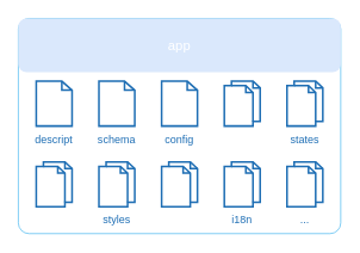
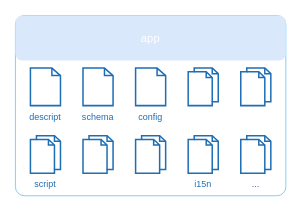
  <mxCell id="0" />
  <mxCell id="1" parent="0" />
  <mxCell id="2" value="" style="rounded=1;whiteSpace=wrap;html=1;fillColor=none;strokeColor=#5ABEF0;arcSize=5;" vertex="1" parent="1"><mxGeometry x="20" y="20" width="360" height="240" as="geometry" /></mxCell>
  <mxCell id="3" value="app" style="rounded=1;whiteSpace=wrap;html=1;strokeColor=none;fillColor=#dae8fc;fontSize=15;fontColor=#FFFFFF;" vertex="1" parent="1"><mxGeometry x="20" y="20" width="360" height="60" as="geometry" /></mxCell>
  <mxCell id="4" value="" style="html=1;verticalLabelPosition=bottom;align=center;labelBackgroundColor=#ffffff;verticalAlign=top;strokeWidth=2;strokeColor=#1E6EB4;shadow=0;dashed=0;shape=mxgraph.ios7.icons.documents;" vertex="1" parent="1"><mxGeometry x="250" y="90" width="40" height="50" as="geometry" /></mxCell>
  <mxCell id="5" value="" style="html=1;verticalLabelPosition=bottom;align=center;labelBackgroundColor=#ffffff;verticalAlign=top;strokeWidth=2;strokeColor=#1E6EB4;shadow=0;dashed=0;shape=mxgraph.ios7.icons.documents;" vertex="1" parent="1"><mxGeometry x="320" y="90" width="40" height="50" as="geometry" /></mxCell>
  <mxCell id="6" value="" style="html=1;verticalLabelPosition=bottom;align=center;labelBackgroundColor=#ffffff;verticalAlign=top;strokeWidth=2;strokeColor=#1E6EB4;shadow=0;dashed=0;shape=mxgraph.ios7.icons.documents;" vertex="1" parent="1"><mxGeometry x="40" y="180" width="40" height="50" as="geometry" /></mxCell>
  <mxCell id="7" value="descript" style="text;html=1;align=center;verticalAlign=middle;whiteSpace=wrap;rounded=0;fontColor=#1E6EB4;" vertex="1" parent="1"><mxGeometry x="30" y="140" width="60" height="30" as="geometry" /></mxCell>
  <mxCell id="8" value="schema" style="text;html=1;align=center;verticalAlign=middle;whiteSpace=wrap;rounded=0;fontColor=#1E6EB4;" vertex="1" parent="1"><mxGeometry x="100" y="140" width="60" height="30" as="geometry" /></mxCell>
- <mxCell id="9" value="states" style="text;html=1;align=center;verticalAlign=middle;whiteSpace=wrap;rounded=0;fontColor=#1E6EB4;" vertex="1" parent="1"><mxGeometry x="310" y="140" width="60" height="30" as="geometry" /></mxCell>
+ <mxCell id="10" value="script" style="text;html=1;align=center;verticalAlign=middle;whiteSpace=wrap;rounded=0;fontColor=#1E6EB4;" vertex="1" parent="1"><mxGeometry x="30" y="230" width="60" height="30" as="geometry" /></mxCell>
  <mxCell id="11" value="" style="html=1;verticalLabelPosition=bottom;align=center;labelBackgroundColor=#ffffff;verticalAlign=top;strokeWidth=2;strokeColor=#1E6EB4;shadow=0;dashed=0;shape=mxgraph.ios7.icons.documents;" vertex="1" parent="1"><mxGeometry x="110" y="180" width="40" height="50" as="geometry" /></mxCell>
  <mxCell id="12" value="" style="html=1;verticalLabelPosition=bottom;align=center;labelBackgroundColor=#ffffff;verticalAlign=top;strokeWidth=2;strokeColor=#1E6EB4;shadow=0;dashed=0;shape=mxgraph.ios7.icons.documents;" vertex="1" parent="1"><mxGeometry x="180" y="180" width="40" height="50" as="geometry" /></mxCell>
- <mxCell id="13" value="styles" style="text;html=1;align=center;verticalAlign=middle;whiteSpace=wrap;rounded=0;fontColor=#1E6EB4;" vertex="1" parent="1"><mxGeometry x="100" y="230" width="60" height="30" as="geometry" /></mxCell>
  <mxCell id="14" value="" style="html=1;verticalLabelPosition=bottom;align=center;labelBackgroundColor=#ffffff;verticalAlign=top;strokeWidth=2;strokeColor=#1E6EB4;shadow=0;dashed=0;shape=mxgraph.ios7.icons.documents;" vertex="1" parent="1"><mxGeometry x="250" y="180" width="40" height="50" as="geometry" /></mxCell>
- <mxCell id="15" value="i18n" style="text;html=1;align=center;verticalAlign=middle;whiteSpace=wrap;rounded=0;fontColor=#1E6EB4;" vertex="1" parent="1"><mxGeometry x="240" y="230" width="60" height="30" as="geometry" /></mxCell>
+ <mxCell id="15" value="i15n" style="text;html=1;align=center;verticalAlign=middle;whiteSpace=wrap;rounded=0;fontColor=#1E6EB4;" vertex="1" parent="1"><mxGeometry x="240" y="230" width="60" height="30" as="geometry" /></mxCell>
  <mxCell id="16" value="config" style="text;html=1;align=center;verticalAlign=middle;whiteSpace=wrap;rounded=0;fontColor=#1E6EB4;" vertex="1" parent="1"><mxGeometry x="170" y="140" width="60" height="30" as="geometry" /></mxCell>
  <mxCell id="17" value="" style="html=1;verticalLabelPosition=bottom;align=center;labelBackgroundColor=#ffffff;verticalAlign=top;strokeWidth=2;strokeColor=#1E6EB4;shadow=0;dashed=0;shape=mxgraph.ios7.icons.documents;" vertex="1" parent="1"><mxGeometry x="320" y="180" width="40" height="50" as="geometry" /></mxCell>
  <mxCell id="18" value="..." style="text;html=1;align=center;verticalAlign=middle;whiteSpace=wrap;rounded=0;fontColor=#1E6EB4;" vertex="1" parent="1"><mxGeometry x="310" y="230" width="60" height="30" as="geometry" /></mxCell>
  <mxCell id="19" value="" style="html=1;verticalLabelPosition=bottom;align=center;labelBackgroundColor=#ffffff;verticalAlign=top;strokeWidth=2;strokeColor=#1E6EB4;shadow=0;dashed=0;shape=mxgraph.ios7.icons.document;" vertex="1" parent="1"><mxGeometry x="110" y="90" width="40" height="50" as="geometry" /></mxCell>
  <mxCell id="20" value="" style="html=1;verticalLabelPosition=bottom;align=center;labelBackgroundColor=#ffffff;verticalAlign=top;strokeWidth=2;strokeColor=#1E6EB4;shadow=0;dashed=0;shape=mxgraph.ios7.icons.document;" vertex="1" parent="1"><mxGeometry x="40" y="90" width="40" height="50" as="geometry" /></mxCell>
  <mxCell id="21" value="" style="html=1;verticalLabelPosition=bottom;align=center;labelBackgroundColor=#ffffff;verticalAlign=top;strokeWidth=2;strokeColor=#1E6EB4;shadow=0;dashed=0;shape=mxgraph.ios7.icons.document;" vertex="1" parent="1"><mxGeometry x="180" y="90" width="40" height="50" as="geometry" /></mxCell>
